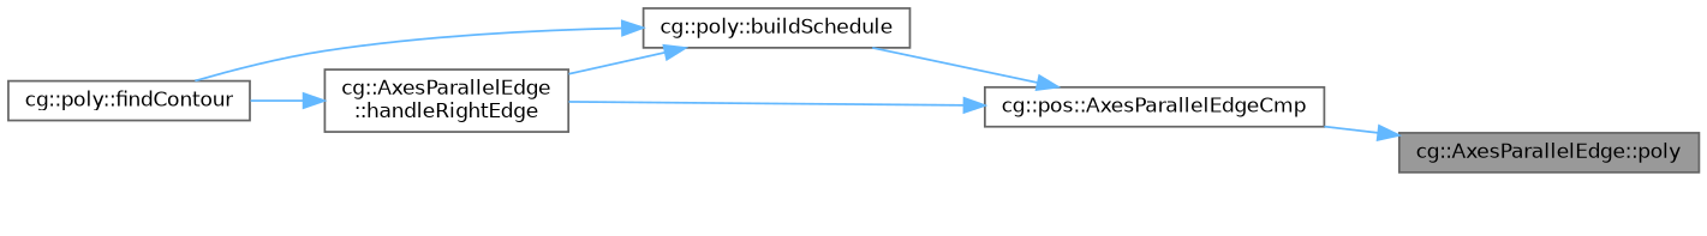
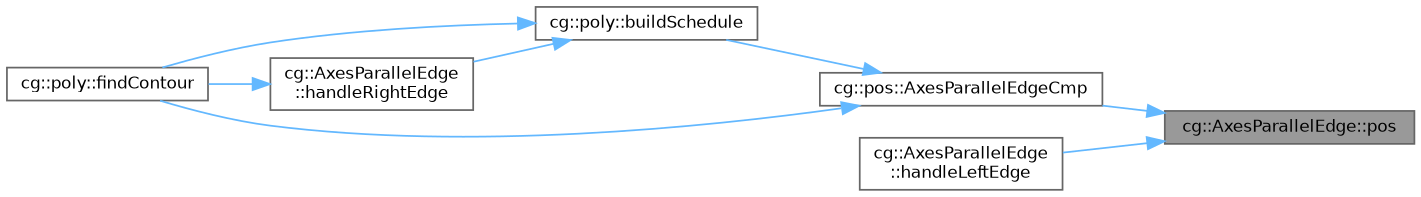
  digraph {
    rankdir=RL
    node [color=grey40 fillcolor=white fontname=Helvetica fontsize=10 shape=box style=filled]
    edge [color=steelblue1 dir=back fontname=Helvetica fontsize=10 labelfontname=Helvetica labelfontsize=10 style=solid]
-   n1 [color=gray40 fillcolor=grey60 fontcolor=black height=0.2 label="cg::AxesParallelEdge::poly" width=0.4]
+   n1 [color=gray40 fillcolor=grey60 fontcolor=black height=0.2 label="cg::AxesParallelEdge::pos" width=0.4]
    n2 [height=0.2 label="cg::pos::AxesParallelEdgeCmp" width=0.4]
+   n3 [height=0.2 label="cg::AxesParallelEdge\l::handleLeftEdge" width=0.4]
    n4 [height=0.2 label="cg::poly::buildSchedule" width=0.4]
    n5 [height=0.2 label="cg::poly::findContour" width=0.4]
    n6 [height=0.2 label="cg::AxesParallelEdge\l::handleRightEdge" width=0.4]
    n1 -> n2
+   n1 -> n3
    n2 -> n4
-   n2 -> n6
+   n2 -> n5
    n4 -> n5
    n4 -> n6
    n6 -> n5
  }
